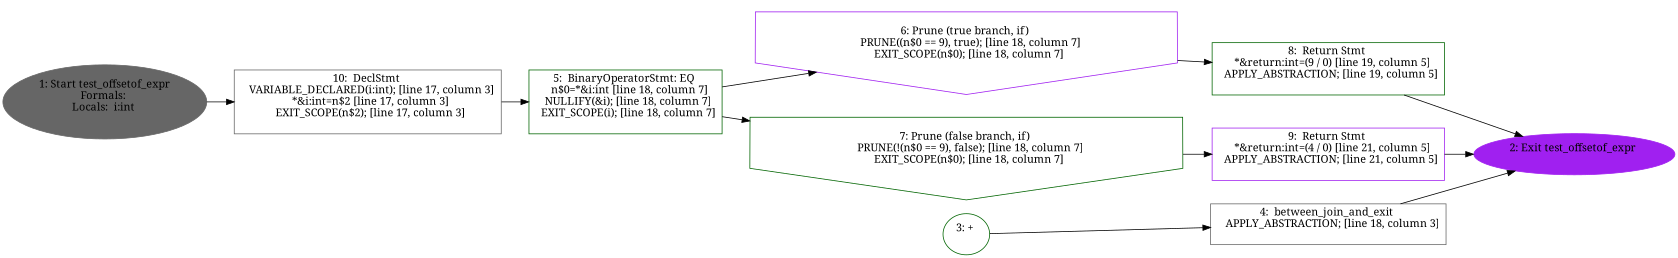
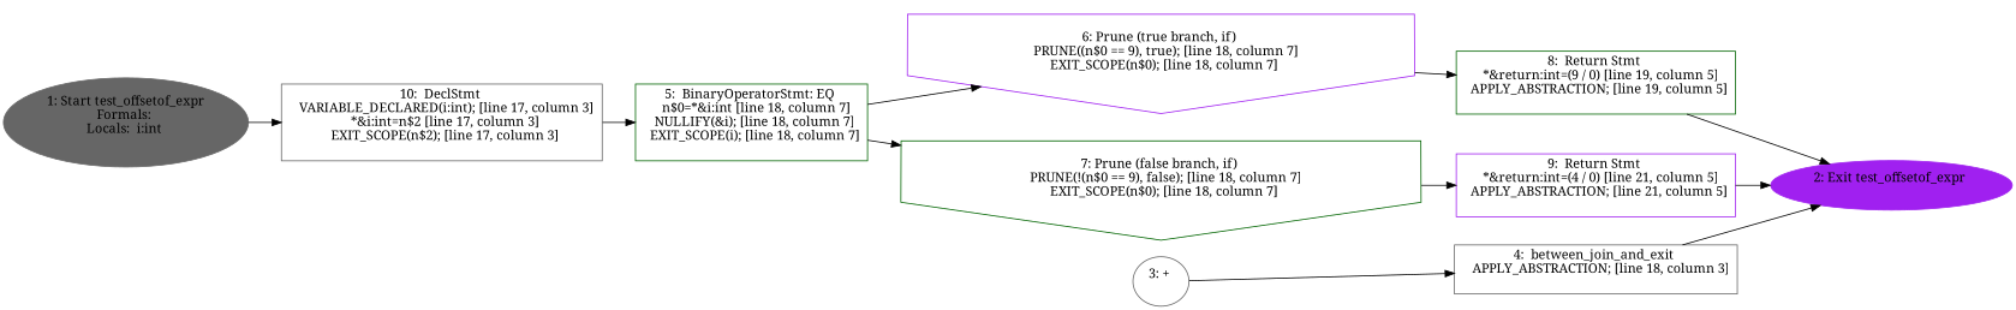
  digraph {
    rankdir=LR
    fontname="Noto Serif"
    node [color=gray40 fontname="Noto Serif" shape=box]
    edge [fontname="Noto Serif"]
    n1 [label="1: Start test_offsetof_expr\nFormals: \nLocals:  i:int \n  " style=filled shape=""]
    n2 [label="10:  DeclStmt \n   VARIABLE_DECLARED(i:int); [line 17, column 3]\n  *&i:int=n$2 [line 17, column 3]\n  EXIT_SCOPE(n$2); [line 17, column 3]\n "]
    n3 [label="5:  BinaryOperatorStmt: EQ \n   n$0=*&i:int [line 18, column 7]\n  NULLIFY(&i); [line 18, column 7]\n  EXIT_SCOPE(i); [line 18, column 7]\n " color=darkgreen]
    n4 [color=purple label="2: Exit test_offsetof_expr \n  " style=filled shape=""]
-   n5 [label="3: + \n  " color=darkgreen shape=""]
+   n5 [label="3: + \n  " shape=""]
    n6 [label="4:  between_join_and_exit \n   APPLY_ABSTRACTION; [line 18, column 3]\n "]
    n7 [label="6: Prune (true branch, if) \n   PRUNE((n$0 == 9), true); [line 18, column 7]\n  EXIT_SCOPE(n$0); [line 18, column 7]\n " shape=invhouse color=purple]
    n8 [label="7: Prune (false branch, if) \n   PRUNE(!(n$0 == 9), false); [line 18, column 7]\n  EXIT_SCOPE(n$0); [line 18, column 7]\n " shape=invhouse color=darkgreen]
    n9 [label="8:  Return Stmt \n   *&return:int=(9 / 0) [line 19, column 5]\n  APPLY_ABSTRACTION; [line 19, column 5]\n " color=darkgreen]
    n10 [label="9:  Return Stmt \n   *&return:int=(4 / 0) [line 21, column 5]\n  APPLY_ABSTRACTION; [line 21, column 5]\n " color=purple]
    n1 -> n2
    n2 -> n3
    n3 -> n7
    n3 -> n8
    n5 -> n6
    n6 -> n4
    n7 -> n9
    n8 -> n10
    n9 -> n4
    n10 -> n4
  }
